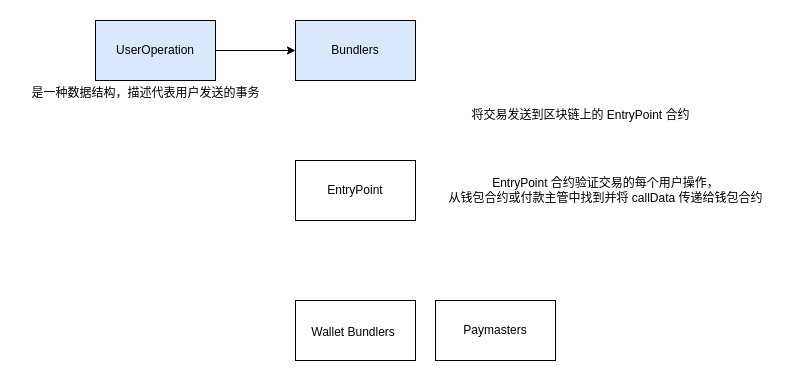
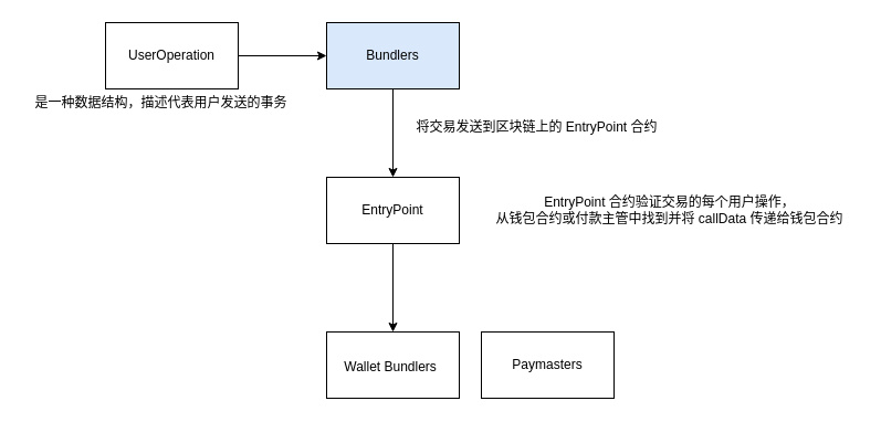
  <mxCell id="0" />
  <mxCell id="1" parent="0" />
  <mxCell id="2" value="" style="edgeStyle=orthogonalEdgeStyle;rounded=0;orthogonalLoop=1;jettySize=auto;html=1;" edge="1" parent="1" source="3" target="5"><mxGeometry relative="1" as="geometry" /></mxCell>
- <mxCell id="3" value="UserOperation" style="rounded=0;whiteSpace=wrap;html=1;fillColor=#dae8fc;" vertex="1" parent="1"><mxGeometry x="95" y="20" width="120" height="60" as="geometry" /></mxCell>
+ <mxCell id="3" value="UserOperation" style="rounded=0;whiteSpace=wrap;html=1;" vertex="1" parent="1"><mxGeometry x="95" y="20" width="120" height="60" as="geometry" /></mxCell>
+ <mxCell id="4" value="" style="edgeStyle=orthogonalEdgeStyle;rounded=0;orthogonalLoop=1;jettySize=auto;html=1;" edge="1" parent="1" source="5" target="7"><mxGeometry relative="1" as="geometry" /></mxCell>
  <mxCell id="5" value="Bundlers" style="rounded=0;whiteSpace=wrap;html=1;fillColor=#dae8fc;" vertex="1" parent="1"><mxGeometry x="295" y="20" width="120" height="60" as="geometry" /></mxCell>
+ <mxCell id="6" value="" style="edgeStyle=orthogonalEdgeStyle;rounded=0;orthogonalLoop=1;jettySize=auto;html=1;" edge="1" parent="1" source="7" target="11"><mxGeometry relative="1" as="geometry" /></mxCell>
  <mxCell id="7" value="EntryPoint" style="rounded=0;whiteSpace=wrap;html=1;" vertex="1" parent="1"><mxGeometry x="295" y="160" width="120" height="60" as="geometry" /></mxCell>
- <mxCell id="8" value="将交易发送到区块链上的 EntryPoint 合约" style="text;html=1;align=center;verticalAlign=middle;resizable=0;points=[];autosize=1;strokeColor=none;fillColor=none;" vertex="1" parent="1"><mxGeometry x="460" y="100" width="240" height="30" as="geometry" /></mxCell>
+ <mxCell id="8" value="将交易发送到区块链上的 EntryPoint 合约" style="text;html=1;align=center;verticalAlign=middle;resizable=0;points=[];autosize=1;strokeColor=none;fillColor=none;" vertex="1" parent="1"><mxGeometry x="365" y="100" width="240" height="30" as="geometry" /></mxCell>
  <mxCell id="9" value="是一种数据结构，描述代表用户发送的事务" style="text;html=1;align=center;verticalAlign=middle;resizable=0;points=[];autosize=1;strokeColor=none;fillColor=none;" vertex="1" parent="1"><mxGeometry x="20" y="78" width="250" height="30" as="geometry" /></mxCell>
  <mxCell id="10" value="EntryPoint 合约验证交易的每个用户操作，&lt;br&gt;从钱包合约或付款主管中找到并将 callData 传递给钱包合约" style="text;html=1;align=center;verticalAlign=middle;resizable=0;points=[];autosize=1;strokeColor=none;fillColor=none;" vertex="1" parent="1"><mxGeometry x="435" y="170" width="340" height="40" as="geometry" /></mxCell>
  <mxCell id="11" value="Wallet Bundlers&lt;span style=&quot;color: rgb(56, 66, 72); font-family: system-ui, -apple-system, &amp;quot;system-ui&amp;quot;, &amp;quot;Segoe UI&amp;quot;, Roboto, Oxygen, Ubuntu, Cantarell, &amp;quot;Fira Sans&amp;quot;, &amp;quot;Droid Sans&amp;quot;, &amp;quot;Helvetica Neue&amp;quot;, sans-serif; font-size: 15px; text-align: left; background-color: rgb(255, 255, 255);&quot;&gt;&amp;nbsp;&lt;/span&gt;" style="rounded=0;whiteSpace=wrap;html=1;" vertex="1" parent="1"><mxGeometry x="295" y="300" width="120" height="60" as="geometry" /></mxCell>
  <mxCell id="12" value="Paymasters" style="whiteSpace=wrap;html=1;" vertex="1" parent="1"><mxGeometry x="435" y="300" width="120" height="60" as="geometry" /></mxCell>
